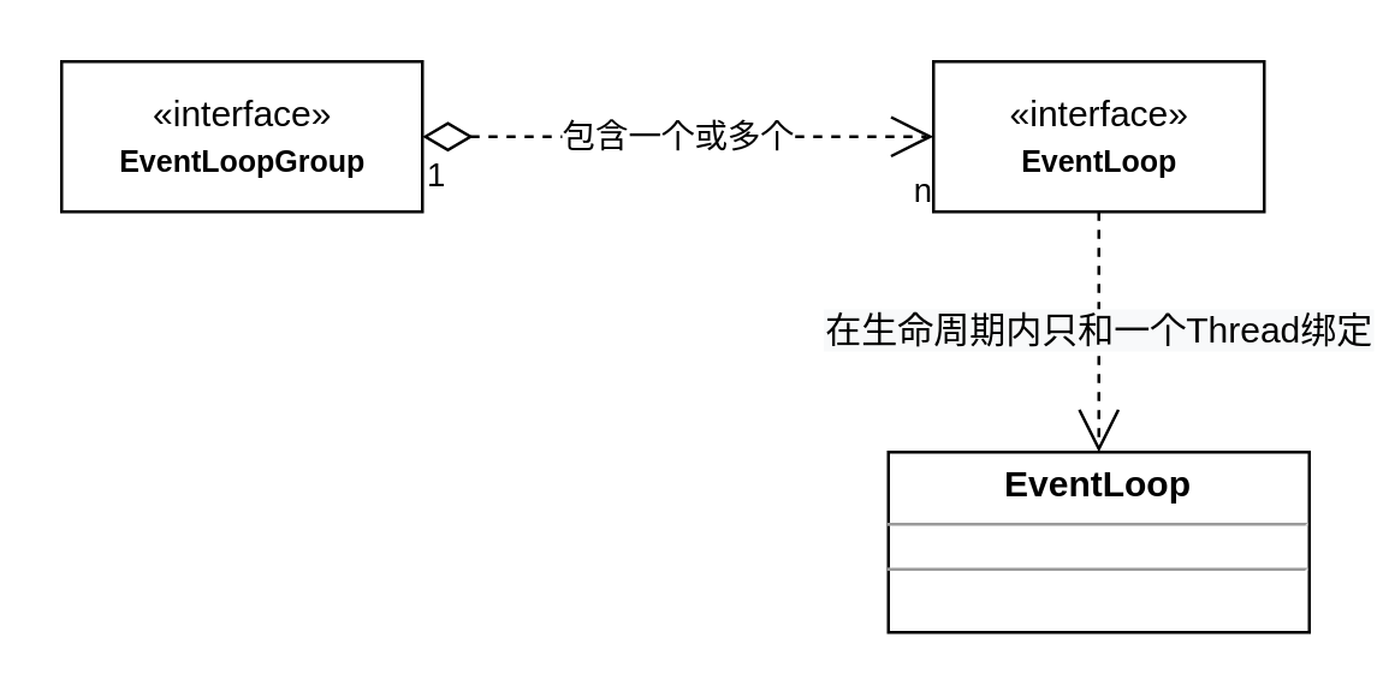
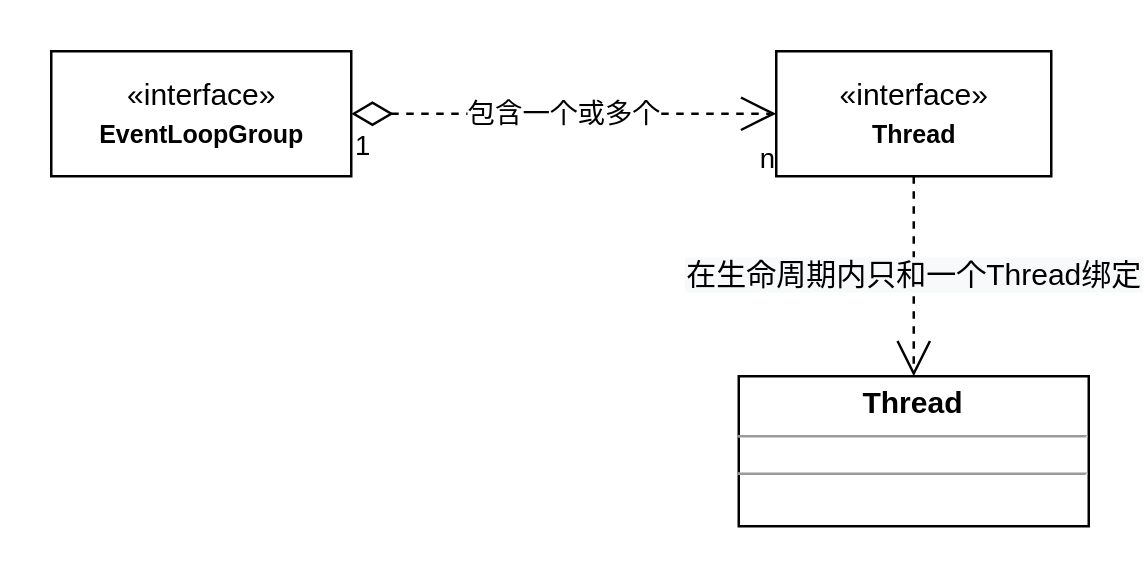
  <mxCell id="0" />
  <mxCell id="1" parent="0" />
  <mxCell id="2" value="«interface»&lt;br&gt;&lt;font size=&quot;1&quot;&gt;&lt;b&gt;EventLoopGroup&lt;/b&gt;&lt;/font&gt;" style="html=1;" vertex="1" parent="1"><mxGeometry x="20" y="20" width="120" height="50" as="geometry" /></mxCell>
- <mxCell id="3" value="«interface»&lt;br&gt;&lt;font size=&quot;1&quot;&gt;&lt;b&gt;EventLoop&lt;/b&gt;&lt;/font&gt;" style="html=1;" vertex="1" parent="1"><mxGeometry x="310" y="20" width="110" height="50" as="geometry" /></mxCell>
+ <mxCell id="3" value="«interface»&lt;br&gt;&lt;font size=&quot;1&quot;&gt;&lt;b&gt;Thread&lt;/b&gt;&lt;/font&gt;" style="html=1;" vertex="1" parent="1"><mxGeometry x="310" y="20" width="110" height="50" as="geometry" /></mxCell>
  <mxCell id="4" value="包含一个或多个" style="endArrow=open;html=1;endSize=12;startArrow=diamondThin;startSize=14;startFill=0;edgeStyle=orthogonalEdgeStyle;rounded=0;entryX=0;entryY=0.5;entryDx=0;entryDy=0;exitX=1;exitY=0.5;exitDx=0;exitDy=0;dashed=1;" edge="1" parent="1" source="2" target="3"><mxGeometry relative="1" as="geometry"><mxPoint x="140" y="40" as="sourcePoint" /><mxPoint x="270" y="40" as="targetPoint" /></mxGeometry></mxCell>
  <mxCell id="5" value="1" style="edgeLabel;resizable=0;html=1;align=left;verticalAlign=top;" connectable="0" vertex="1" parent="4"><mxGeometry x="-1" relative="1" as="geometry" /></mxCell>
  <mxCell id="6" value="n" style="edgeLabel;resizable=0;html=1;align=right;verticalAlign=top;" connectable="0" vertex="1" parent="4"><mxGeometry x="1" relative="1" as="geometry"><mxPoint y="5" as="offset" /></mxGeometry></mxCell>
- <mxCell id="7" value="&lt;p style=&quot;margin: 0px ; margin-top: 4px ; text-align: center&quot;&gt;&lt;b&gt;EventLoop&lt;/b&gt;&lt;/p&gt;&lt;hr size=&quot;1&quot;&gt;&lt;div style=&quot;height: 2px&quot;&gt;&lt;/div&gt;&lt;hr size=&quot;1&quot;&gt;&lt;div style=&quot;height: 2px&quot;&gt;&lt;/div&gt;" style="verticalAlign=top;align=left;overflow=fill;fontSize=12;fontFamily=Helvetica;html=1;" vertex="1" parent="1"><mxGeometry x="295" y="150" width="140" height="60" as="geometry" /></mxCell>
+ <mxCell id="7" value="&lt;p style=&quot;margin: 0px ; margin-top: 4px ; text-align: center&quot;&gt;&lt;b&gt;Thread&lt;/b&gt;&lt;/p&gt;&lt;hr size=&quot;1&quot;&gt;&lt;div style=&quot;height: 2px&quot;&gt;&lt;/div&gt;&lt;hr size=&quot;1&quot;&gt;&lt;div style=&quot;height: 2px&quot;&gt;&lt;/div&gt;" style="verticalAlign=top;align=left;overflow=fill;fontSize=12;fontFamily=Helvetica;html=1;" vertex="1" parent="1"><mxGeometry x="295" y="150" width="140" height="60" as="geometry" /></mxCell>
  <mxCell id="8" value="&lt;span style=&quot;font-size: 12px ; background-color: rgb(248 , 249 , 250)&quot;&gt;在生命周期内只和一个Thread绑定&lt;/span&gt;" style="endArrow=open;endSize=12;dashed=1;rounded=0;exitX=0.5;exitY=1;exitDx=0;exitDy=0;entryX=0.5;entryY=0;entryDx=0;entryDy=0;html=1;" edge="1" parent="1" source="3" target="7"><mxGeometry width="160" relative="1" as="geometry"><mxPoint x="100" y="160" as="sourcePoint" /><mxPoint x="370" y="120" as="targetPoint" /></mxGeometry></mxCell>
